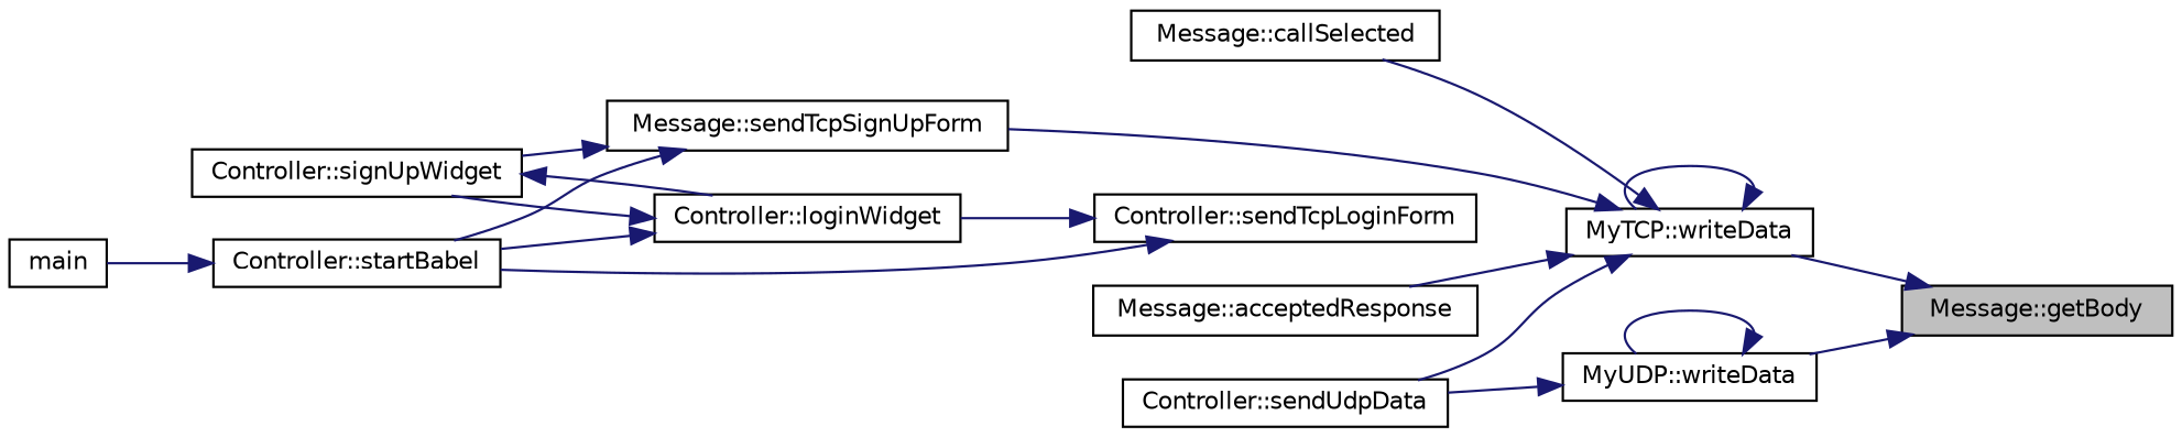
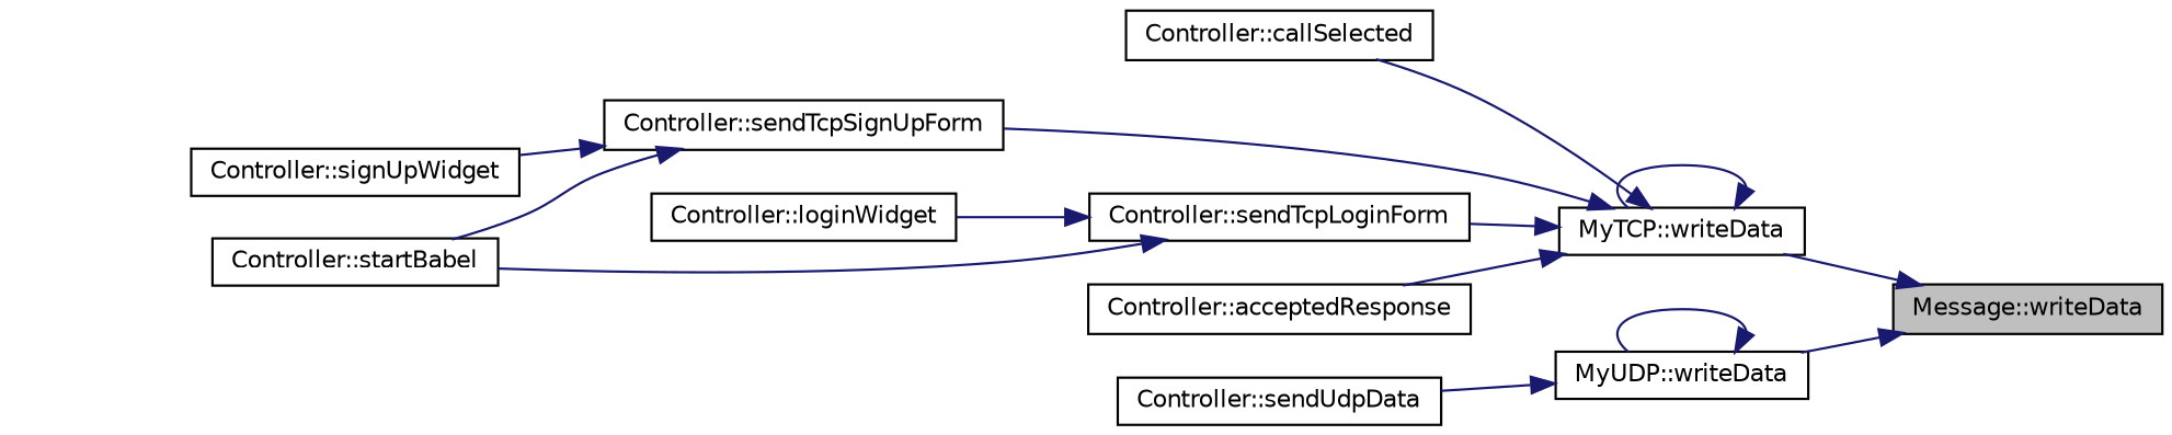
  digraph {
    rankdir=RL
    node [color=black fillcolor=white fontname=Helvetica fontsize=10 shape=record style=filled]
    edge [color=midnightblue dir=back fontname=Helvetica fontsize=10 labelfontname=Helvetica labelfontsize=10 style=solid]
-   n1 [fillcolor=grey75 fontcolor=black height=0.2 label="Message::getBody" width=0.4]
+   n1 [fillcolor=grey75 fontcolor=black height=0.2 label="Message::writeData" width=0.4]
    n2 [height=0.2 label="MyTCP::writeData" width=0.4]
    n3 [height=0.2 label="MyUDP::writeData" width=0.4]
-   n4 [height=0.2 label="Message::acceptedResponse" width=0.4]
-   n5 [height=0.2 label="Message::callSelected" width=0.4]
+   n4 [height=0.2 label="Controller::acceptedResponse" width=0.4]
+   n5 [height=0.2 label="Controller::callSelected" width=0.4]
    n6 [height=0.2 label="Controller::sendTcpLoginForm" width=0.4]
-   n7 [height=0.2 label="Message::sendTcpSignUpForm" width=0.4]
+   n7 [height=0.2 label="Controller::sendTcpSignUpForm" width=0.4]
    n8 [height=0.2 label="Controller::sendUdpData" width=0.4]
    n9 [height=0.2 label="Controller::loginWidget" width=0.4]
    n10 [height=0.2 label="Controller::startBabel" width=0.4]
    n11 [height=0.2 label="Controller::signUpWidget" width=0.4]
-   n12 [height=0.2 label=main width=0.4]
    n1 -> n2
    n1 -> n3
    n2 -> n2
    n2 -> n4
    n2 -> n5
-   n2 -> n8
+   n2 -> n6
    n2 -> n7
    n3 -> n3
    n3 -> n8
    n6 -> n9
    n6 -> n10
    n7 -> n10
    n7 -> n11
-   n9 -> n10
-   n9 -> n11
-   n10 -> n12
-   n11 -> n9
  }
